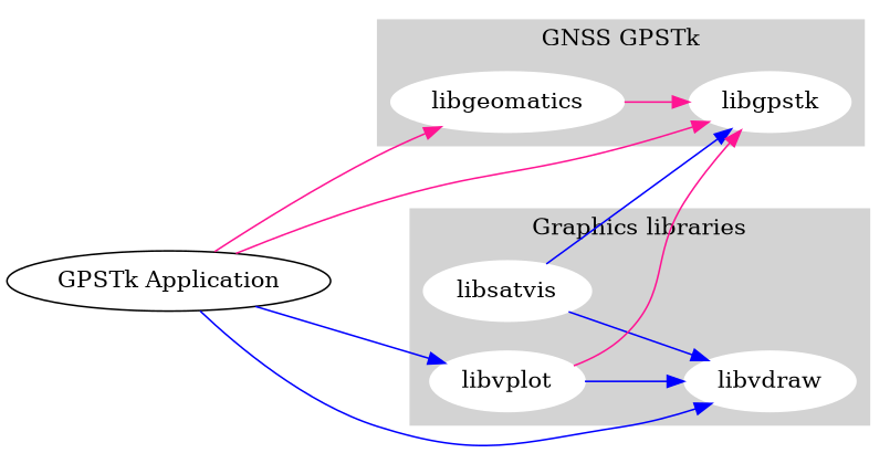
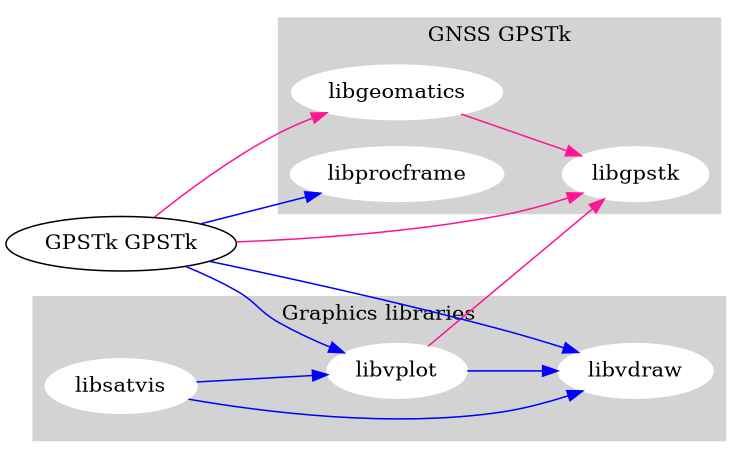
  digraph {
    rankdir=LR
    node [color=white style=filled]
    edge [color=blue]
    n1 [label=libgeomatics]
    n2 [label=libgpstk]
+   n3 [label=libprocframe]
    n4 [label=libsatvis]
    n5 [label=libvplot]
    n6 [label=libvdraw]
-   n7 [label="GPSTk Application" color="" style=""]
+   n7 [label="GPSTk GPSTk" color="" style=""]
    subgraph cluster_1 {
      color=lightgrey
      label="GNSS GPSTk"
      style=filled
      n1
      n2
+     n3
    }
    subgraph cluster_2 {
      color=lightgrey
      label="Graphics libraries"
      style=filled
      n4
      n5
      n6
    }
    n1 -> n2 [color=deeppink]
-   n4 -> n2
+   n4 -> n5
    n4 -> n6
    n5 -> n2 [color=deeppink]
    n5 -> n6
    n7 -> n1 [color=deeppink]
    n7 -> n2 [color=deeppink]
+   n7 -> n3
    n7 -> n5
    n7 -> n6
  }
